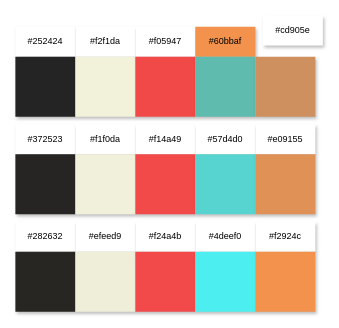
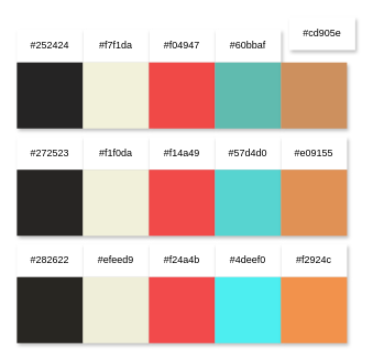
  <mxCell id="0" />
  <mxCell id="1" parent="0" />
  <mxCell id="2" value="#252424" style="rounded=0;whiteSpace=wrap;html=1;shadow=1;strokeColor=none;" vertex="1" parent="1"><mxGeometry x="20" y="35" width="80" height="40" as="geometry" /></mxCell>
  <mxCell id="3" value="" style="rounded=0;whiteSpace=wrap;html=1;fillColor=#252424;shadow=1;strokeColor=none;" vertex="1" parent="1"><mxGeometry x="20" y="75" width="80" height="80" as="geometry" /></mxCell>
- <mxCell id="4" value="#f2f1da" style="rounded=0;whiteSpace=wrap;html=1;shadow=1;strokeColor=none;" vertex="1" parent="1"><mxGeometry x="100" y="35" width="80" height="40" as="geometry" /></mxCell>
+ <mxCell id="4" value="#f7f1da" style="rounded=0;whiteSpace=wrap;html=1;shadow=1;strokeColor=none;" vertex="1" parent="1"><mxGeometry x="100" y="35" width="80" height="40" as="geometry" /></mxCell>
  <mxCell id="5" value="" style="rounded=0;whiteSpace=wrap;html=1;fillColor=#f2f1da;shadow=1;strokeColor=none;" vertex="1" parent="1"><mxGeometry x="100" y="75" width="80" height="80" as="geometry" /></mxCell>
- <mxCell id="6" value="#f05947" style="rounded=0;whiteSpace=wrap;html=1;shadow=1;strokeColor=none;" vertex="1" parent="1"><mxGeometry x="180" y="35" width="80" height="40" as="geometry" /></mxCell>
+ <mxCell id="6" value="#f04947" style="rounded=0;whiteSpace=wrap;html=1;shadow=1;strokeColor=none;" vertex="1" parent="1"><mxGeometry x="180" y="35" width="80" height="40" as="geometry" /></mxCell>
  <mxCell id="7" value="" style="rounded=0;whiteSpace=wrap;html=1;fillColor=#f04947;shadow=1;strokeColor=none;" vertex="1" parent="1"><mxGeometry x="180" y="75" width="80" height="80" as="geometry" /></mxCell>
- <mxCell id="8" value="#60bbaf" style="rounded=0;whiteSpace=wrap;html=1;shadow=1;strokeColor=none;fillColor=#f2924c;" vertex="1" parent="1"><mxGeometry x="260" y="35" width="80" height="40" as="geometry" /></mxCell>
+ <mxCell id="8" value="#60bbaf" style="rounded=0;whiteSpace=wrap;html=1;shadow=1;strokeColor=none;" vertex="1" parent="1"><mxGeometry x="260" y="35" width="80" height="40" as="geometry" /></mxCell>
  <mxCell id="9" value="" style="rounded=0;whiteSpace=wrap;html=1;fillColor=#60bbaf;shadow=1;strokeColor=none;" vertex="1" parent="1"><mxGeometry x="260" y="75" width="80" height="80" as="geometry" /></mxCell>
  <mxCell id="10" value="#cd905e" style="rounded=0;whiteSpace=wrap;html=1;shadow=1;strokeColor=none;" vertex="1" parent="1"><mxGeometry x="350" y="20" width="80" height="40" as="geometry" /></mxCell>
  <mxCell id="11" value="" style="rounded=0;whiteSpace=wrap;html=1;fillColor=#cd905e;shadow=1;strokeColor=none;" vertex="1" parent="1"><mxGeometry x="340" y="75" width="80" height="80" as="geometry" /></mxCell>
- <mxCell id="12" value="#282632" style="rounded=0;whiteSpace=wrap;html=1;shadow=1;strokeColor=none;" vertex="1" parent="1"><mxGeometry x="20" y="295" width="80" height="40" as="geometry" /></mxCell>
+ <mxCell id="12" value="#282622" style="rounded=0;whiteSpace=wrap;html=1;shadow=1;strokeColor=none;" vertex="1" parent="1"><mxGeometry x="20" y="295" width="80" height="40" as="geometry" /></mxCell>
  <mxCell id="13" value="" style="rounded=0;whiteSpace=wrap;html=1;fillColor=#282622;shadow=1;strokeColor=none;" vertex="1" parent="1"><mxGeometry x="20" y="335" width="80" height="80" as="geometry" /></mxCell>
  <mxCell id="14" value="#efeed9" style="rounded=0;whiteSpace=wrap;html=1;shadow=1;strokeColor=none;" vertex="1" parent="1"><mxGeometry x="100" y="295" width="80" height="40" as="geometry" /></mxCell>
  <mxCell id="15" value="" style="rounded=0;whiteSpace=wrap;html=1;fillColor=#efeed9;shadow=1;strokeColor=none;" vertex="1" parent="1"><mxGeometry x="100" y="335" width="80" height="80" as="geometry" /></mxCell>
  <mxCell id="16" value="#f24a4b" style="rounded=0;whiteSpace=wrap;html=1;shadow=1;strokeColor=none;" vertex="1" parent="1"><mxGeometry x="180" y="295" width="80" height="40" as="geometry" /></mxCell>
  <mxCell id="17" value="" style="rounded=0;whiteSpace=wrap;html=1;fillColor=#f24a4b;shadow=1;strokeColor=none;" vertex="1" parent="1"><mxGeometry x="180" y="335" width="80" height="80" as="geometry" /></mxCell>
  <mxCell id="18" value="#4deef0" style="rounded=0;whiteSpace=wrap;html=1;shadow=1;strokeColor=none;" vertex="1" parent="1"><mxGeometry x="260" y="295" width="80" height="40" as="geometry" /></mxCell>
  <mxCell id="19" value="" style="rounded=0;whiteSpace=wrap;html=1;fillColor=#4deef0;shadow=1;strokeColor=none;" vertex="1" parent="1"><mxGeometry x="260" y="335" width="80" height="80" as="geometry" /></mxCell>
  <mxCell id="20" value="#f2924c" style="rounded=0;whiteSpace=wrap;html=1;shadow=1;strokeColor=none;" vertex="1" parent="1"><mxGeometry x="340" y="295" width="80" height="40" as="geometry" /></mxCell>
  <mxCell id="21" value="" style="rounded=0;whiteSpace=wrap;html=1;fillColor=#f2924c;shadow=1;strokeColor=none;" vertex="1" parent="1"><mxGeometry x="340" y="335" width="80" height="80" as="geometry" /></mxCell>
- <mxCell id="22" value="#372523" style="rounded=0;whiteSpace=wrap;html=1;shadow=1;strokeColor=none;" vertex="1" parent="1"><mxGeometry x="20" y="165" width="80" height="40" as="geometry" /></mxCell>
+ <mxCell id="22" value="#272523" style="rounded=0;whiteSpace=wrap;html=1;shadow=1;strokeColor=none;" vertex="1" parent="1"><mxGeometry x="20" y="165" width="80" height="40" as="geometry" /></mxCell>
  <mxCell id="23" value="" style="rounded=0;whiteSpace=wrap;html=1;fillColor=#272523;shadow=1;strokeColor=none;" vertex="1" parent="1"><mxGeometry x="20" y="205" width="80" height="80" as="geometry" /></mxCell>
  <mxCell id="24" value="#f1f0da" style="rounded=0;whiteSpace=wrap;html=1;shadow=1;strokeColor=none;" vertex="1" parent="1"><mxGeometry x="100" y="165" width="80" height="40" as="geometry" /></mxCell>
  <mxCell id="25" value="" style="rounded=0;whiteSpace=wrap;html=1;fillColor=#f1f0da;shadow=1;strokeColor=none;" vertex="1" parent="1"><mxGeometry x="100" y="205" width="80" height="80" as="geometry" /></mxCell>
  <mxCell id="26" value="#f14a49" style="rounded=0;whiteSpace=wrap;html=1;shadow=1;strokeColor=none;" vertex="1" parent="1"><mxGeometry x="180" y="165" width="80" height="40" as="geometry" /></mxCell>
  <mxCell id="27" value="" style="rounded=0;whiteSpace=wrap;html=1;fillColor=#f14a49;shadow=1;strokeColor=none;" vertex="1" parent="1"><mxGeometry x="180" y="205" width="80" height="80" as="geometry" /></mxCell>
  <mxCell id="28" value="#57d4d0" style="rounded=0;whiteSpace=wrap;html=1;shadow=1;strokeColor=none;" vertex="1" parent="1"><mxGeometry x="260" y="165" width="80" height="40" as="geometry" /></mxCell>
  <mxCell id="29" value="" style="rounded=0;whiteSpace=wrap;html=1;fillColor=#57d4d0;shadow=1;strokeColor=none;" vertex="1" parent="1"><mxGeometry x="260" y="205" width="80" height="80" as="geometry" /></mxCell>
  <mxCell id="30" value="#e09155" style="rounded=0;whiteSpace=wrap;html=1;shadow=1;strokeColor=none;" vertex="1" parent="1"><mxGeometry x="340" y="165" width="80" height="40" as="geometry" /></mxCell>
  <mxCell id="31" value="" style="rounded=0;whiteSpace=wrap;html=1;fillColor=#e09155;shadow=1;strokeColor=none;" vertex="1" parent="1"><mxGeometry x="340" y="205" width="80" height="80" as="geometry" /></mxCell>
